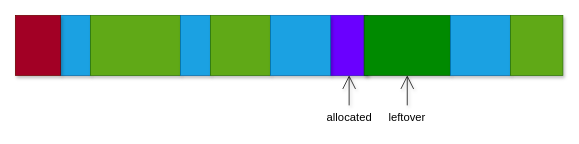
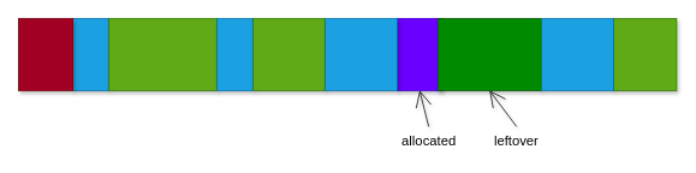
  <mxCell id="0" />
  <mxCell id="1" parent="0" />
  <mxCell id="2" value="" style="rounded=0;whiteSpace=wrap;html=1;fillColor=#6a00ff;strokeColor=#3700CC;fontColor=#ffffff;shadow=1;" vertex="1" parent="1"><mxGeometry x="440" y="20" width="50" height="80" as="geometry" /></mxCell>
  <mxCell id="3" value="" style="rounded=0;whiteSpace=wrap;html=1;fillColor=#1ba1e2;strokeColor=#006EAF;fontColor=#ffffff;shadow=1;" vertex="1" parent="1"><mxGeometry x="80" y="20" width="40" height="80" as="geometry" /></mxCell>
  <mxCell id="4" value="" style="rounded=0;whiteSpace=wrap;html=1;fillColor=#60a917;strokeColor=#2D7600;fontColor=#ffffff;shadow=1;" vertex="1" parent="1"><mxGeometry x="120" y="20" width="120" height="80" as="geometry" /></mxCell>
  <mxCell id="5" value="" style="rounded=0;whiteSpace=wrap;html=1;fillColor=#1ba1e2;strokeColor=#006EAF;fontColor=#ffffff;shadow=1;" vertex="1" parent="1"><mxGeometry x="240" y="20" width="40" height="80" as="geometry" /></mxCell>
  <mxCell id="6" value="" style="rounded=0;whiteSpace=wrap;html=1;fillColor=#60a917;strokeColor=#2D7600;fontColor=#ffffff;shadow=1;" vertex="1" parent="1"><mxGeometry x="280" y="20" width="80" height="80" as="geometry" /></mxCell>
  <mxCell id="7" value="" style="rounded=0;whiteSpace=wrap;html=1;fillColor=#1ba1e2;strokeColor=#006EAF;fontColor=#ffffff;shadow=1;" vertex="1" parent="1"><mxGeometry x="360" y="20" width="80" height="80" as="geometry" /></mxCell>
  <mxCell id="8" value="" style="rounded=0;whiteSpace=wrap;html=1;fillColor=#008a00;strokeColor=#005700;fontColor=#ffffff;shadow=1;" vertex="1" parent="1"><mxGeometry x="485" y="20" width="115" height="80" as="geometry" /></mxCell>
  <mxCell id="9" value="" style="rounded=0;whiteSpace=wrap;html=1;fillColor=#1ba1e2;strokeColor=#006EAF;fontColor=#ffffff;shadow=1;" vertex="1" parent="1"><mxGeometry x="600" y="20" width="80" height="80" as="geometry" /></mxCell>
  <mxCell id="10" value="" style="rounded=0;whiteSpace=wrap;html=1;fillColor=#60a917;strokeColor=#2D7600;fontColor=#ffffff;shadow=1;" vertex="1" parent="1"><mxGeometry x="680" y="20" width="70" height="80" as="geometry" /></mxCell>
  <mxCell id="11" value="" style="rounded=0;whiteSpace=wrap;html=1;fillColor=#a20025;strokeColor=#6F0000;fontColor=#ffffff;shadow=1;" vertex="1" parent="1"><mxGeometry x="20" y="20" width="60" height="80" as="geometry" /></mxCell>
  <mxCell id="12" style="edgeStyle=none;html=1;exitX=0.5;exitY=0;exitDx=0;exitDy=0;fontSize=15;endArrow=open;endFill=0;endSize=16;shadow=1;entryX=0.5;entryY=1;entryDx=0;entryDy=0;" edge="1" parent="1" source="13" target="2"><mxGeometry relative="1" as="geometry"><mxPoint x="485" y="130" as="targetPoint" /></mxGeometry></mxCell>
- <mxCell id="13" value="allocated" style="text;html=1;strokeColor=none;fillColor=none;align=center;verticalAlign=middle;whiteSpace=wrap;rounded=0;fontSize=15;shadow=1;" vertex="1" parent="1"><mxGeometry x="437.5" y="140" width="55" height="30" as="geometry" /></mxCell>
+ <mxCell id="13" value="allocated" style="text;html=1;strokeColor=none;fillColor=none;align=center;verticalAlign=middle;whiteSpace=wrap;rounded=0;fontSize=15;shadow=1;" vertex="1" parent="1"><mxGeometry x="447.5" y="140" width="55" height="30" as="geometry" /></mxCell>
  <mxCell id="14" style="edgeStyle=none;html=1;exitX=0.5;exitY=0;exitDx=0;exitDy=0;fontSize=15;endArrow=open;endFill=0;endSize=16;shadow=1;entryX=0.5;entryY=1;entryDx=0;entryDy=0;" edge="1" parent="1" source="15" target="8"><mxGeometry relative="1" as="geometry"><mxPoint x="515" y="110" as="targetPoint" /></mxGeometry></mxCell>
- <mxCell id="15" value="leftover" style="text;html=1;strokeColor=none;fillColor=none;align=center;verticalAlign=middle;whiteSpace=wrap;rounded=0;fontSize=15;shadow=1;" vertex="1" parent="1"><mxGeometry x="515" y="140" width="55" height="30" as="geometry" /></mxCell>
+ <mxCell id="15" value="leftover" style="text;html=1;strokeColor=none;fillColor=none;align=center;verticalAlign=middle;whiteSpace=wrap;rounded=0;fontSize=15;shadow=1;" vertex="1" parent="1"><mxGeometry x="545" y="140" width="55" height="30" as="geometry" /></mxCell>
